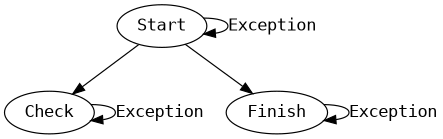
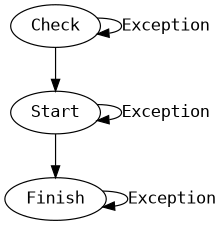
  digraph {
    fontname="DejaVu Sans Mono"
    node [fontname="DejaVu Sans Mono"]
    edge [fontname="DejaVu Sans Mono"]
    Start
    Check
    Finish
    Start -> Start [label=Exception]
-   Start -> Check
+   Check -> Start
    Start -> Finish
    Check -> Check [label=Exception]
    Finish -> Finish [label=Exception]
  }
